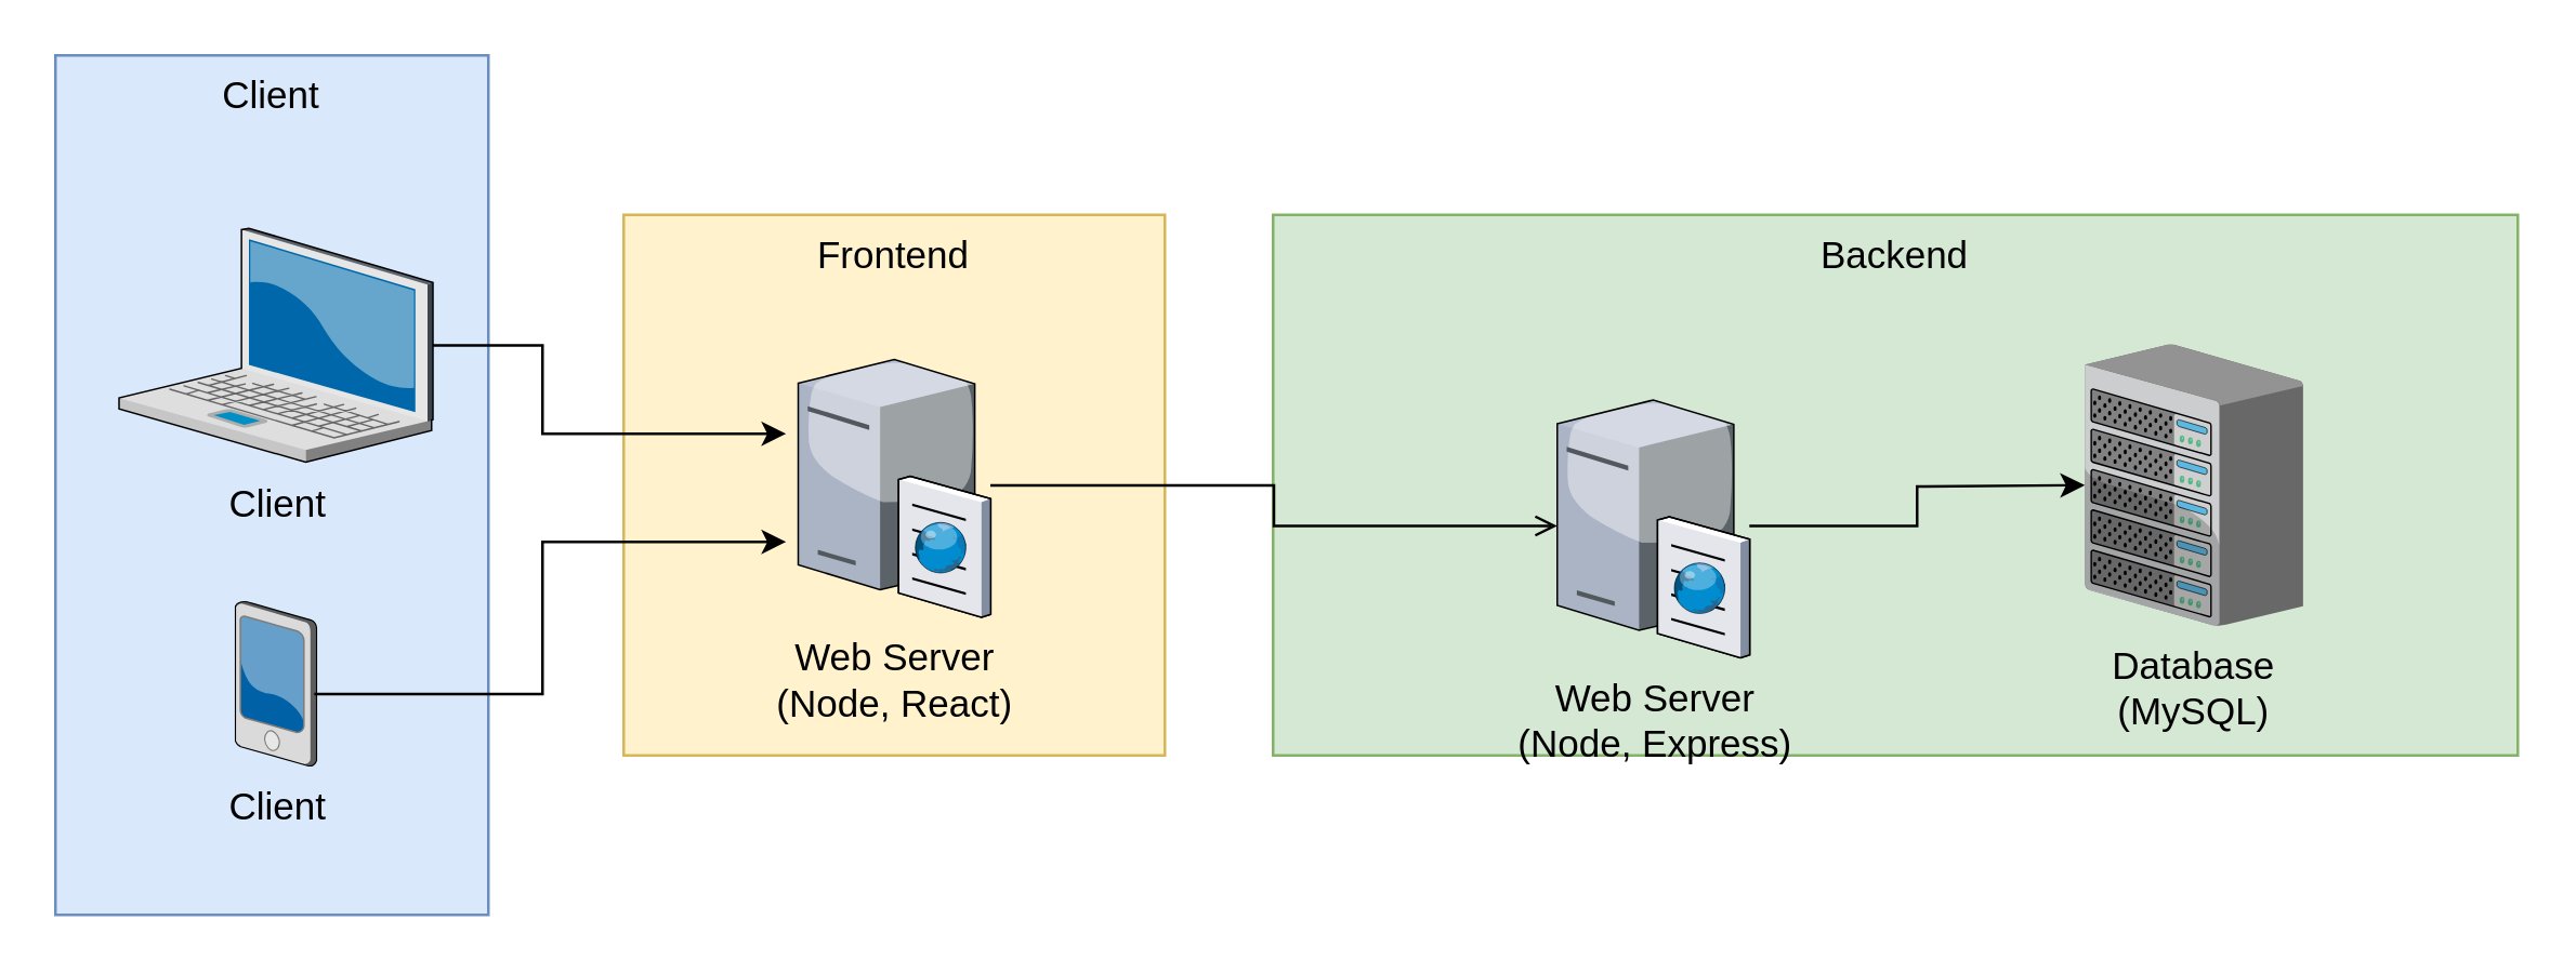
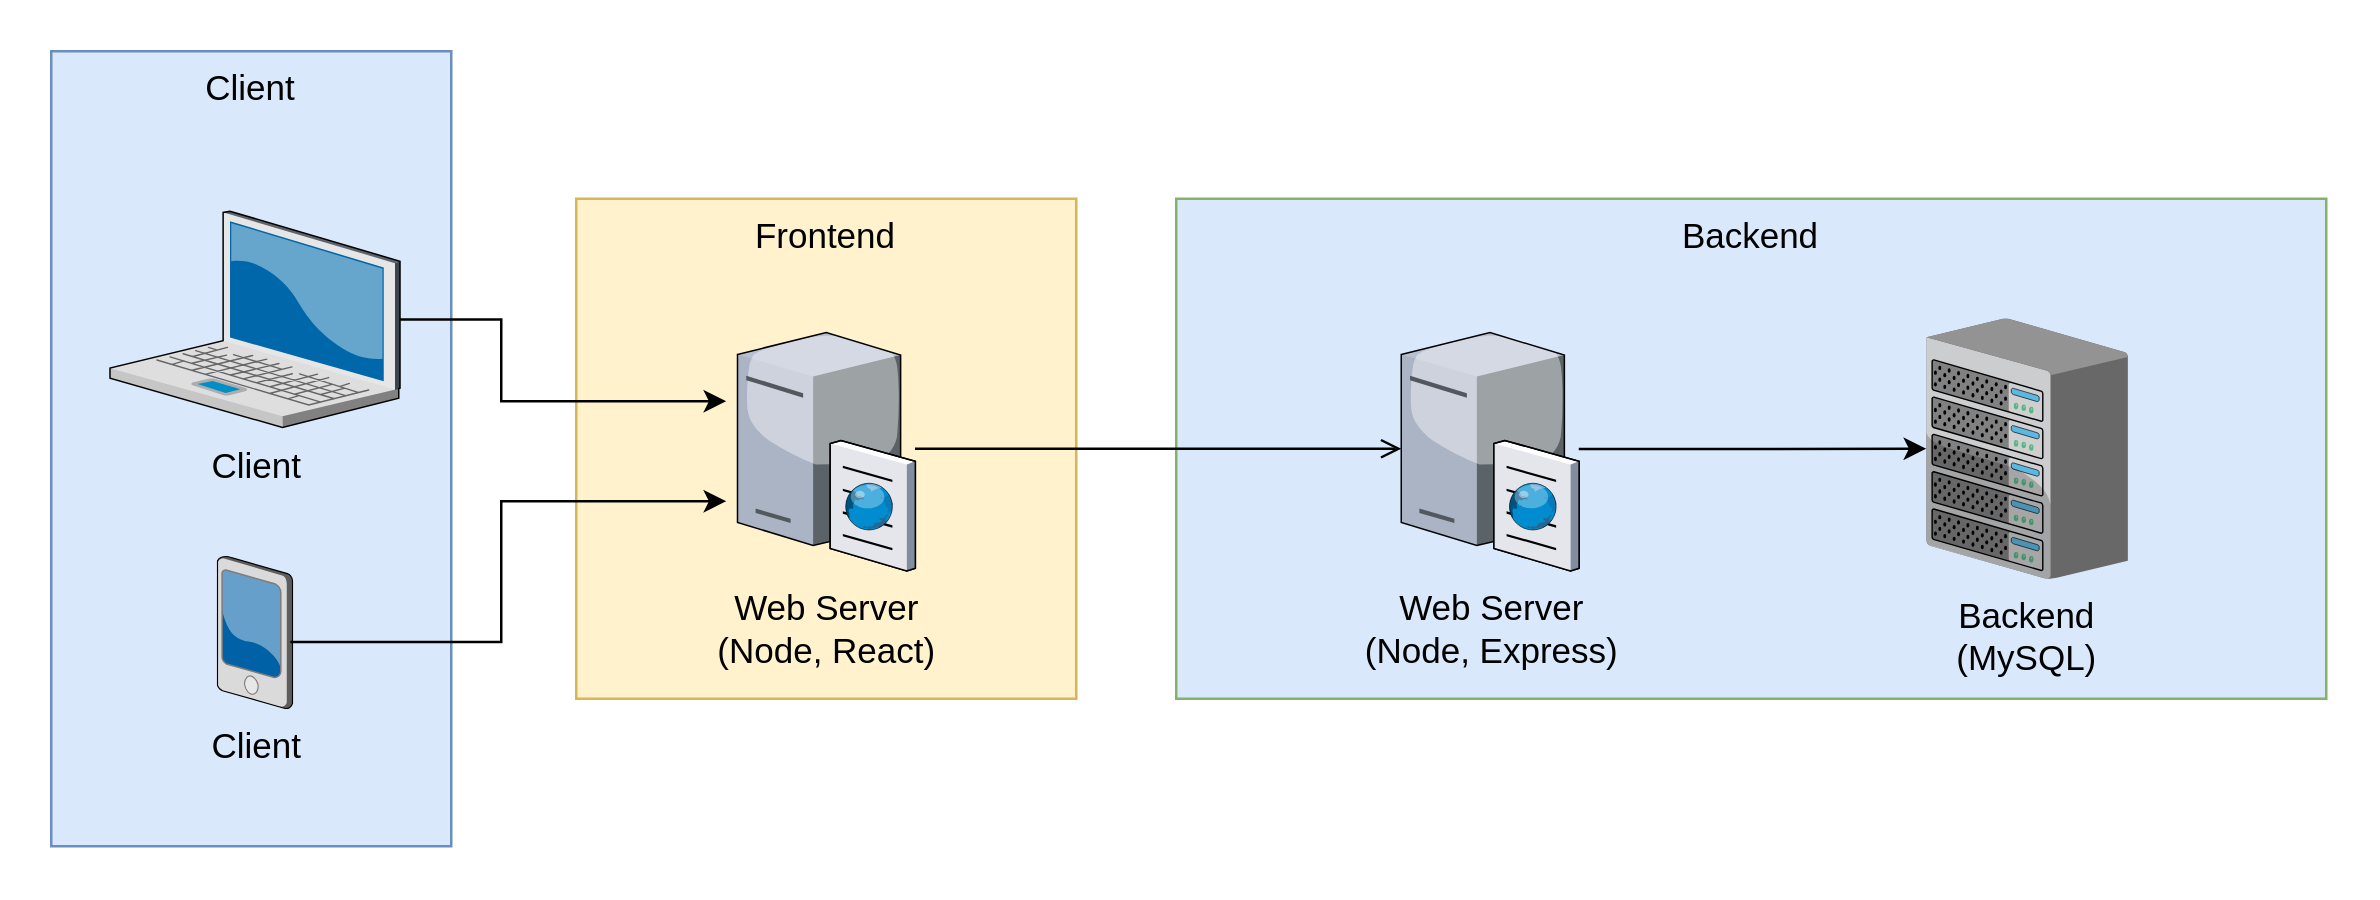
  <mxCell id="0" style=";html=1;" />
  <mxCell id="1" style=";html=1;" parent="0" />
- <mxCell id="2" value="Backend" style="whiteSpace=wrap;html=1;fillColor=#d5e8d4;fontSize=14;strokeColor=#82b366;verticalAlign=top;" parent="1" vertex="1"><mxGeometry x="470" y="79" width="460" height="200" as="geometry" /></mxCell>
+ <mxCell id="2" value="Backend" style="whiteSpace=wrap;html=1;fillColor=#dae8fc;fontSize=14;strokeColor=#82b366;verticalAlign=top;" parent="1" vertex="1"><mxGeometry x="470" y="79" width="460" height="200" as="geometry" /></mxCell>
  <mxCell id="3" value="Client" style="whiteSpace=wrap;html=1;fillColor=#dae8fc;fontSize=14;strokeColor=#6c8ebf;verticalAlign=top;" parent="1" vertex="1"><mxGeometry x="20" y="20" width="160" height="318" as="geometry" /></mxCell>
  <mxCell id="4" value="Client" style="verticalLabelPosition=bottom;aspect=fixed;html=1;verticalAlign=top;strokeColor=none;shape=mxgraph.citrix.laptop_2;fillColor=#66B2FF;gradientColor=#0066CC;fontSize=14;" parent="1" vertex="1"><mxGeometry x="43.5" y="84" width="116" height="86.5" as="geometry" /></mxCell>
  <mxCell id="5" value="Client" style="verticalLabelPosition=bottom;aspect=fixed;html=1;verticalAlign=top;strokeColor=none;shape=mxgraph.citrix.pda;fillColor=#66B2FF;gradientColor=#0066CC;fontSize=14;" parent="1" vertex="1"><mxGeometry x="86.5" y="222" width="30" height="61" as="geometry" /></mxCell>
  <mxCell id="6" style="edgeStyle=orthogonalEdgeStyle;rounded=0;orthogonalLoop=1;jettySize=auto;html=1;" edge="1" parent="1" source="7"><mxGeometry relative="1" as="geometry"><mxPoint x="770" y="179" as="targetPoint" /></mxGeometry></mxCell>
- <mxCell id="7" value="Web Server&lt;br&gt;(Node, Express)" style="verticalLabelPosition=bottom;aspect=fixed;html=1;verticalAlign=top;strokeColor=none;shape=mxgraph.citrix.cache_server;fillColor=#66B2FF;gradientColor=#0066CC;fontSize=14;labelPosition=center;align=center;" parent="1" vertex="1"><mxGeometry x="575" y="145.25" width="71" height="97.5" as="geometry" /></mxCell>
- <mxCell id="8" value="Database&lt;br&gt;(MySQL)" style="verticalLabelPosition=bottom;aspect=fixed;html=1;verticalAlign=top;strokeColor=none;shape=mxgraph.citrix.chassis;fillColor=#66B2FF;gradientColor=#0066CC;fontSize=14;" parent="1" vertex="1"><mxGeometry x="770" y="126.94" width="80.66" height="104.12" as="geometry" /></mxCell>
+ <mxCell id="7" value="Web Server&lt;br&gt;(Node, Express)" style="verticalLabelPosition=bottom;aspect=fixed;html=1;verticalAlign=top;strokeColor=none;shape=mxgraph.citrix.cache_server;fillColor=#66B2FF;gradientColor=#0066CC;fontSize=14;labelPosition=center;align=center;" parent="1" vertex="1"><mxGeometry x="560" y="130.25" width="71" height="97.5" as="geometry" /></mxCell>
+ <mxCell id="8" value="Backend&lt;br&gt;(MySQL)" style="verticalLabelPosition=bottom;aspect=fixed;html=1;verticalAlign=top;strokeColor=none;shape=mxgraph.citrix.chassis;fillColor=#66B2FF;gradientColor=#0066CC;fontSize=14;" parent="1" vertex="1"><mxGeometry x="770" y="126.94" width="80.66" height="104.12" as="geometry" /></mxCell>
  <mxCell id="9" value="Frontend" style="whiteSpace=wrap;html=1;fillColor=#fff2cc;fontSize=14;strokeColor=#d6b656;verticalAlign=top;" vertex="1" parent="1"><mxGeometry x="230" y="79" width="200" height="200" as="geometry" /></mxCell>
  <mxCell id="10" style="edgeStyle=orthogonalEdgeStyle;rounded=0;orthogonalLoop=1;jettySize=auto;html=1;endArrow=open;" edge="1" parent="1" source="11" target="7"><mxGeometry relative="1" as="geometry" /></mxCell>
  <mxCell id="11" value="Web Server&lt;br&gt;(Node, React)" style="verticalLabelPosition=bottom;aspect=fixed;html=1;verticalAlign=top;strokeColor=none;shape=mxgraph.citrix.cache_server;fillColor=#66B2FF;gradientColor=#0066CC;fontSize=14;labelPosition=center;align=center;" vertex="1" parent="1"><mxGeometry x="294.5" y="130.25" width="71" height="97.5" as="geometry" /></mxCell>
  <mxCell id="12" style="edgeStyle=orthogonalEdgeStyle;rounded=0;orthogonalLoop=1;jettySize=auto;html=1;" edge="1" parent="1" source="4"><mxGeometry relative="1" as="geometry"><mxPoint x="290" y="160" as="targetPoint" /><Array as="points"><mxPoint x="200" y="127" /><mxPoint x="200" y="160" /></Array></mxGeometry></mxCell>
  <mxCell id="13" style="edgeStyle=orthogonalEdgeStyle;rounded=0;orthogonalLoop=1;jettySize=auto;html=1;exitX=0.972;exitY=0.563;exitDx=0;exitDy=0;exitPerimeter=0;" edge="1" parent="1" source="5"><mxGeometry relative="1" as="geometry"><mxPoint x="290" y="200" as="targetPoint" /><Array as="points"><mxPoint x="200" y="256" /><mxPoint x="200" y="200" /></Array></mxGeometry></mxCell>
